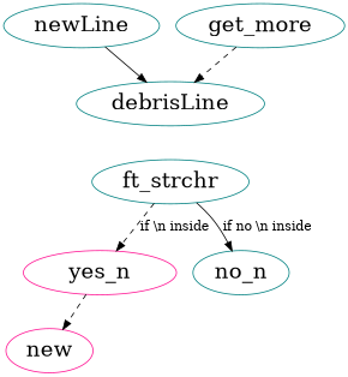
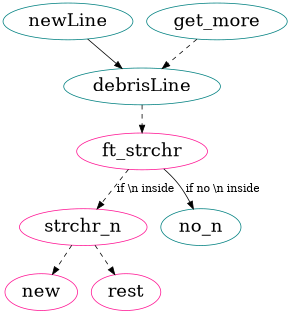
  digraph {
    node [color=teal fontsize=24]
    edge [style=dashed]
    newLine
    debrisLine
-   ft_strchr
-   yes_n [color=deeppink]
+   ft_strchr [color=deeppink]
+   yes_n [color=deeppink label=strchr_n]
    no_n
    new [color=deeppink]
+   rest [color=deeppink]
    get_more
    newLine -> debrisLine [style=solid]
+   debrisLine -> ft_strchr
    ft_strchr -> yes_n [label="if \\n inside"]
    ft_strchr -> no_n [label="if no \\n inside" style=solid]
    yes_n -> new
+   yes_n -> rest
    get_more -> debrisLine
  }
